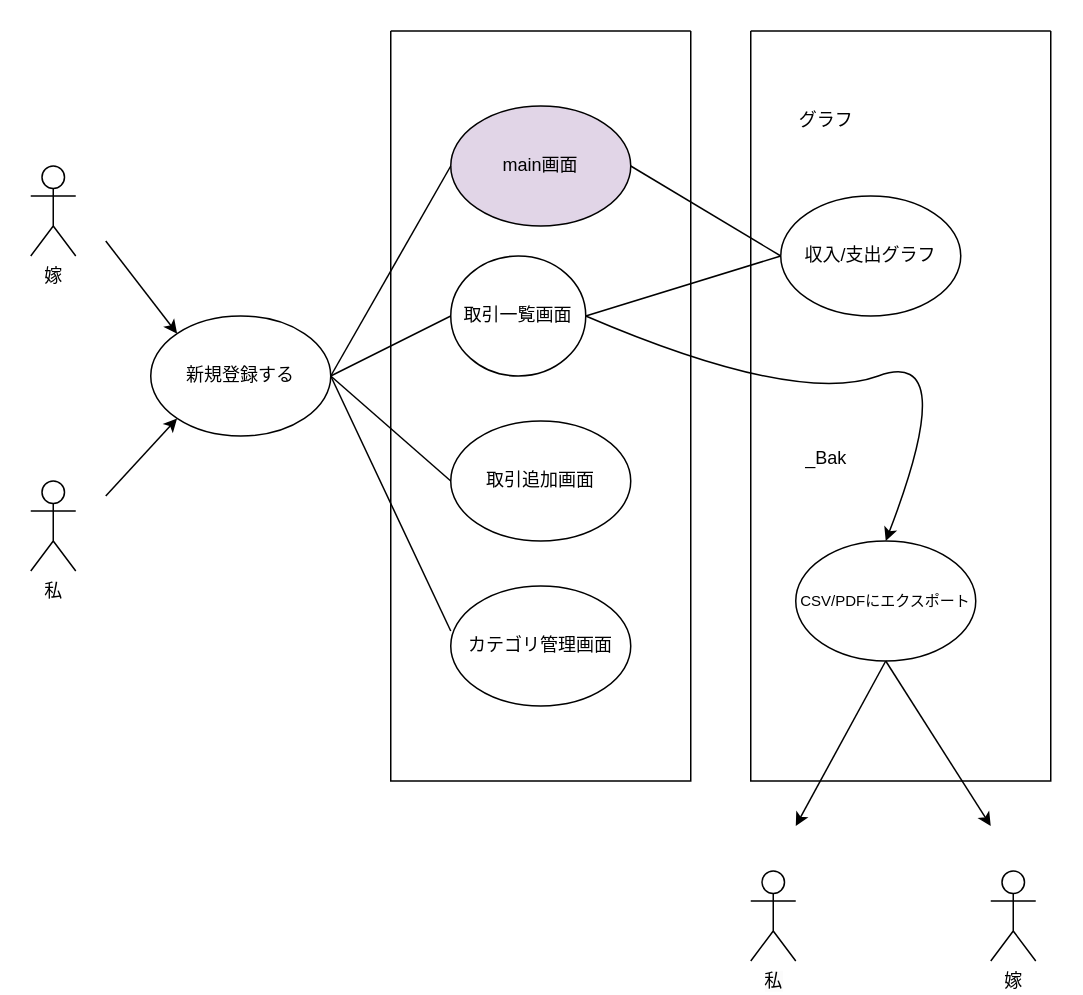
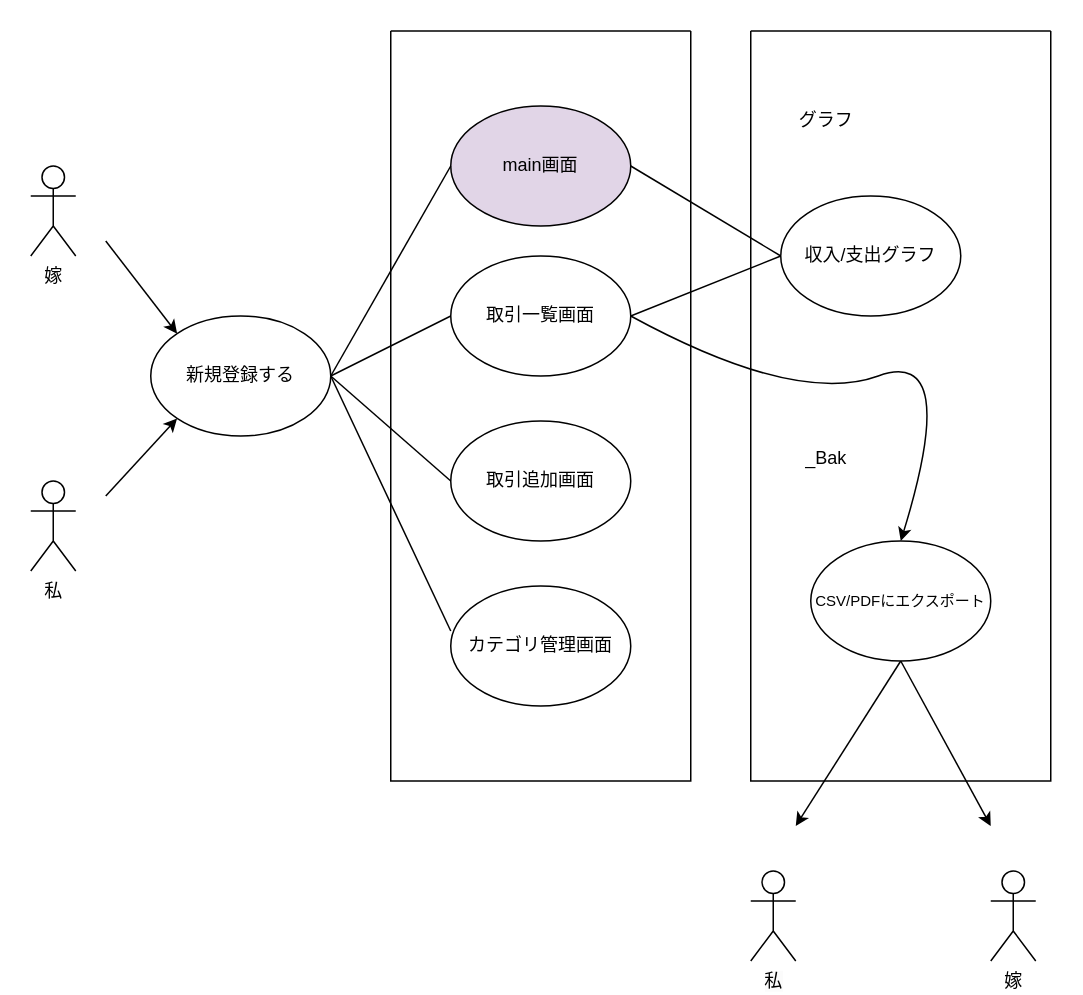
  <mxCell id="0" />
  <mxCell id="1" parent="0" />
  <mxCell id="2" value="私" style="shape=umlActor;verticalLabelPosition=bottom;verticalAlign=top;html=1;outlineConnect=0;" parent="1" vertex="1"><mxGeometry x="20" y="320" width="30" height="60" as="geometry" /></mxCell>
  <mxCell id="3" value="" style="swimlane;startSize=0;" parent="1" vertex="1"><mxGeometry x="260" y="20" width="200" height="500" as="geometry"><mxRectangle x="330" y="50" width="50" height="40" as="alternateBounds" /></mxGeometry></mxCell>
  <mxCell id="4" value="main画面" style="ellipse;whiteSpace=wrap;html=1;fillColor=#e1d5e7;" parent="3" vertex="1"><mxGeometry x="40" y="50" width="120" height="80" as="geometry" /></mxCell>
- <mxCell id="5" value="取引一覧画面" style="ellipse;whiteSpace=wrap;html=1;" parent="3" vertex="1"><mxGeometry x="40" y="150" width="90" height="80" as="geometry" /></mxCell>
+ <mxCell id="5" value="取引一覧画面" style="ellipse;whiteSpace=wrap;html=1;" parent="3" vertex="1"><mxGeometry x="40" y="150" width="120" height="80" as="geometry" /></mxCell>
  <mxCell id="6" value="取引追加画面" style="ellipse;whiteSpace=wrap;html=1;" parent="3" vertex="1"><mxGeometry x="40" y="260" width="120" height="80" as="geometry" /></mxCell>
  <mxCell id="7" value="&lt;span style=&quot;color: rgb(0, 0, 0);&quot;&gt;カテゴリ管理画面&lt;/span&gt;" style="ellipse;whiteSpace=wrap;html=1;" parent="3" vertex="1"><mxGeometry x="40" y="370" width="120" height="80" as="geometry" /></mxCell>
  <mxCell id="8" value="新規登録する" style="ellipse;whiteSpace=wrap;html=1;" parent="1" vertex="1"><mxGeometry x="100" y="210" width="120" height="80" as="geometry" /></mxCell>
  <mxCell id="9" value="嫁" style="shape=umlActor;verticalLabelPosition=bottom;verticalAlign=top;html=1;outlineConnect=0;" parent="1" vertex="1"><mxGeometry x="20" y="110" width="30" height="60" as="geometry" /></mxCell>
  <mxCell id="10" value="" style="endArrow=classic;html=1;entryX=0;entryY=1;entryDx=0;entryDy=0;" parent="1" target="8" edge="1"><mxGeometry width="50" height="50" relative="1" as="geometry"><mxPoint x="70" y="330" as="sourcePoint" /><mxPoint x="100" y="260" as="targetPoint" /></mxGeometry></mxCell>
  <mxCell id="11" value="" style="endArrow=classic;html=1;entryX=0;entryY=0;entryDx=0;entryDy=0;" parent="1" target="8" edge="1"><mxGeometry width="50" height="50" relative="1" as="geometry"><mxPoint x="70" y="160" as="sourcePoint" /><mxPoint x="108" y="138" as="targetPoint" /></mxGeometry></mxCell>
  <mxCell id="12" value="" style="swimlane;startSize=0;" parent="1" vertex="1"><mxGeometry x="500" y="20" width="200" height="500" as="geometry"><mxRectangle x="330" y="50" width="50" height="40" as="alternateBounds" /></mxGeometry></mxCell>
  <mxCell id="13" value="グラフ" style="text;html=1;align=center;verticalAlign=middle;resizable=0;points=[];autosize=1;strokeColor=none;fillColor=none;" parent="12" vertex="1"><mxGeometry x="20" y="45" width="60" height="30" as="geometry" /></mxCell>
  <mxCell id="14" value="収入/支出グラフ" style="ellipse;whiteSpace=wrap;html=1;" parent="12" vertex="1"><mxGeometry x="20" y="110" width="120" height="80" as="geometry" /></mxCell>
  <mxCell id="15" value="_Bak" style="text;html=1;align=center;verticalAlign=middle;resizable=0;points=[];autosize=1;strokeColor=none;fillColor=none;" parent="12" vertex="1"><mxGeometry x="25" y="270" width="50" height="30" as="geometry" /></mxCell>
- <mxCell id="16" value="&lt;font style=&quot;font-size: 10px;&quot;&gt;CSV/PDFにエクスポート&lt;/font&gt;" style="ellipse;whiteSpace=wrap;html=1;" parent="12" vertex="1"><mxGeometry x="30" y="340" width="120" height="80" as="geometry" /></mxCell>
+ <mxCell id="16" value="&lt;font style=&quot;font-size: 10px;&quot;&gt;CSV/PDFにエクスポート&lt;/font&gt;" style="ellipse;whiteSpace=wrap;html=1;" parent="12" vertex="1"><mxGeometry x="40" y="340" width="120" height="80" as="geometry" /></mxCell>
  <mxCell id="17" value="" style="endArrow=none;html=1;exitX=1;exitY=0.5;exitDx=0;exitDy=0;entryX=0;entryY=0.5;entryDx=0;entryDy=0;" parent="1" source="8" target="4" edge="1"><mxGeometry width="50" height="50" relative="1" as="geometry"><mxPoint x="240" y="220" as="sourcePoint" /><mxPoint x="290" y="170" as="targetPoint" /></mxGeometry></mxCell>
  <mxCell id="18" value="" style="endArrow=none;html=1;entryX=0;entryY=0.5;entryDx=0;entryDy=0;exitX=1;exitY=0.5;exitDx=0;exitDy=0;" parent="1" source="8" target="5" edge="1"><mxGeometry width="50" height="50" relative="1" as="geometry"><mxPoint x="220" y="220" as="sourcePoint" /><mxPoint x="310" y="120" as="targetPoint" /></mxGeometry></mxCell>
  <mxCell id="19" value="" style="endArrow=none;html=1;exitX=1;exitY=0.5;exitDx=0;exitDy=0;entryX=0;entryY=0.5;entryDx=0;entryDy=0;" parent="1" source="8" target="6" edge="1"><mxGeometry width="50" height="50" relative="1" as="geometry"><mxPoint x="240" y="240" as="sourcePoint" /><mxPoint x="230" y="270" as="targetPoint" /></mxGeometry></mxCell>
  <mxCell id="20" value="" style="endArrow=none;html=1;entryX=0;entryY=0.375;entryDx=0;entryDy=0;entryPerimeter=0;exitX=1;exitY=0.5;exitDx=0;exitDy=0;" parent="1" source="8" target="7" edge="1"><mxGeometry width="50" height="50" relative="1" as="geometry"><mxPoint x="220" y="220" as="sourcePoint" /><mxPoint x="330" y="140" as="targetPoint" /></mxGeometry></mxCell>
  <mxCell id="21" value="" style="endArrow=none;html=1;entryX=0;entryY=0.5;entryDx=0;entryDy=0;exitX=1;exitY=0.5;exitDx=0;exitDy=0;" parent="1" source="5" target="14" edge="1"><mxGeometry width="50" height="50" relative="1" as="geometry"><mxPoint x="460" y="220" as="sourcePoint" /><mxPoint x="540" y="180" as="targetPoint" /></mxGeometry></mxCell>
  <mxCell id="22" value="" style="endArrow=none;html=1;entryX=0;entryY=0.5;entryDx=0;entryDy=0;exitX=1;exitY=0.5;exitDx=0;exitDy=0;" parent="1" source="4" target="14" edge="1"><mxGeometry width="50" height="50" relative="1" as="geometry"><mxPoint x="430" y="120" as="sourcePoint" /><mxPoint x="550" y="180" as="targetPoint" /></mxGeometry></mxCell>
  <mxCell id="23" value="&lt;meta charset=&quot;utf-8&quot;&gt;&lt;span style=&quot;color: rgb(0, 0, 0); font-family: Helvetica; font-size: 12px; font-style: normal; font-variant-ligatures: normal; font-variant-caps: normal; font-weight: 400; letter-spacing: normal; orphans: 2; text-align: center; text-indent: 0px; text-transform: none; widows: 2; word-spacing: 0px; -webkit-text-stroke-width: 0px; white-space: nowrap; background-color: rgb(251, 251, 251); text-decoration-thickness: initial; text-decoration-style: initial; text-decoration-color: initial; display: inline !important; float: none;&quot;&gt;私&lt;/span&gt;" style="shape=umlActor;verticalLabelPosition=bottom;verticalAlign=top;html=1;outlineConnect=0;" parent="1" vertex="1"><mxGeometry x="500" y="580" width="30" height="60" as="geometry" /></mxCell>
  <mxCell id="24" value="" style="endArrow=classic;html=1;exitX=0.5;exitY=1;exitDx=0;exitDy=0;" parent="1" source="16" edge="1"><mxGeometry width="50" height="50" relative="1" as="geometry"><mxPoint x="652" y="562" as="sourcePoint" /><mxPoint x="530" y="550" as="targetPoint" /></mxGeometry></mxCell>
  <mxCell id="25" value="嫁" style="shape=umlActor;verticalLabelPosition=bottom;verticalAlign=top;html=1;outlineConnect=0;" parent="1" vertex="1"><mxGeometry x="660" y="580" width="30" height="60" as="geometry" /></mxCell>
  <mxCell id="26" value="" style="endArrow=classic;html=1;exitX=0.5;exitY=1;exitDx=0;exitDy=0;" parent="1" source="16" edge="1"><mxGeometry width="50" height="50" relative="1" as="geometry"><mxPoint x="610" y="450" as="sourcePoint" /><mxPoint x="660" y="550" as="targetPoint" /></mxGeometry></mxCell>
  <mxCell id="27" value="" style="curved=1;endArrow=classic;html=1;entryX=0.5;entryY=0;entryDx=0;entryDy=0;exitX=1;exitY=0.5;exitDx=0;exitDy=0;" parent="1" source="5" target="16" edge="1"><mxGeometry width="50" height="50" relative="1" as="geometry"><mxPoint x="460" y="110" as="sourcePoint" /><mxPoint x="510" y="60" as="targetPoint" /><Array as="points"><mxPoint x="530" y="270" /><mxPoint x="640" y="230" /></Array></mxGeometry></mxCell>
